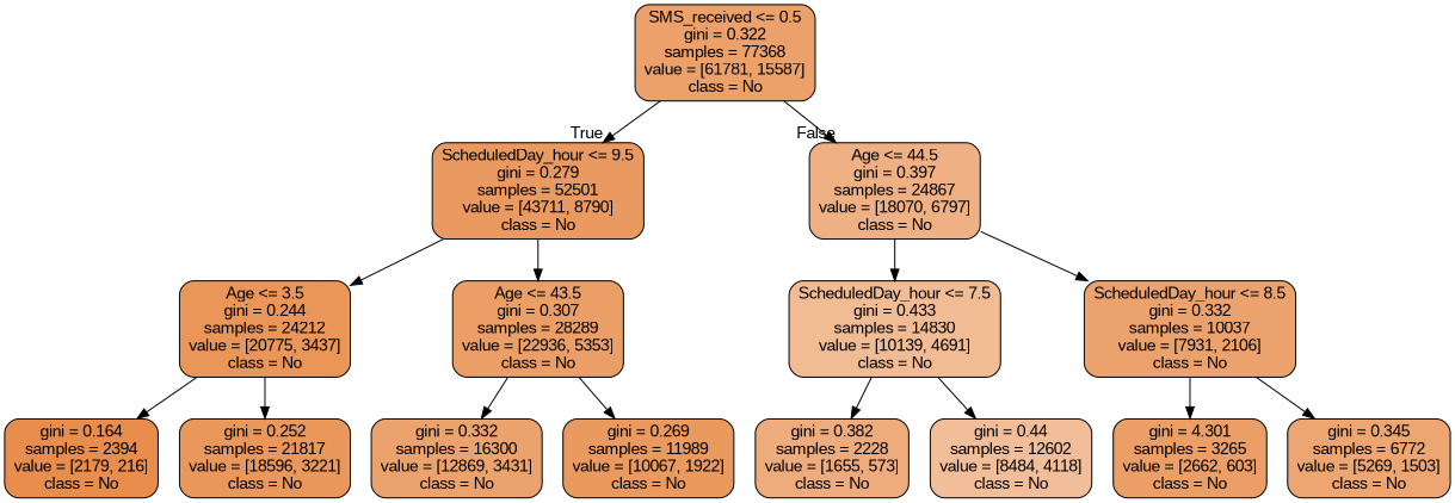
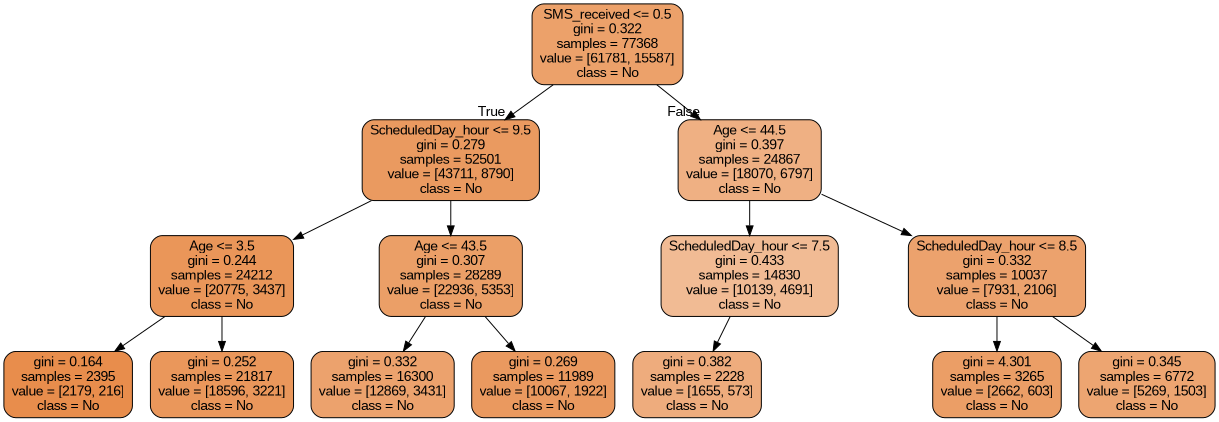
  digraph {
    fontname="Liberation Sans"
    node [color=black fillcolor="#e58139bb" fontname="Liberation Sans" shape=box style="filled, rounded"]
    edge [fontname="Liberation Sans"]
    n1 [fillcolor="#e58139bf" label="SMS_received <= 0.5\ngini = 0.322\nsamples = 77368\nvalue = [61781, 15587]\nclass = No"]
    n2 [fillcolor="#e58139cc" label="ScheduledDay_hour <= 9.5\ngini = 0.279\nsamples = 52501\nvalue = [43711, 8790]\nclass = No"]
    n3 [fillcolor="#e581399f" label="Age <= 44.5\ngini = 0.397\nsamples = 24867\nvalue = [18070, 6797]\nclass = No"]
    n4 [fillcolor="#e58139d5" label="Age <= 3.5\ngini = 0.244\nsamples = 24212\nvalue = [20775, 3437]\nclass = No"]
    n5 [fillcolor="#e58139c3" label="Age <= 43.5\ngini = 0.307\nsamples = 28289\nvalue = [22936, 5353]\nclass = No"]
    n6 [fillcolor="#e5813989" label="ScheduledDay_hour <= 7.5\ngini = 0.433\nsamples = 14830\nvalue = [10139, 4691]\nclass = No"]
    n7 [label="ScheduledDay_hour <= 8.5\ngini = 0.332\nsamples = 10037\nvalue = [7931, 2106]\nclass = No"]
-   n8 [fillcolor="#e58139e6" label="gini = 0.164\nsamples = 2394\nvalue = [2179, 216]\nclass = No"]
+   n8 [fillcolor="#e58139e6" label="gini = 0.164\nsamples = 2395\nvalue = [2179, 216]\nclass = No"]
    n9 [fillcolor="#e58139d3" label="gini = 0.252\nsamples = 21817\nvalue = [18596, 3221]\nclass = No"]
    n10 [label="gini = 0.332\nsamples = 16300\nvalue = [12869, 3431]\nclass = No"]
    n11 [fillcolor="#e58139ce" label="gini = 0.269\nsamples = 11989\nvalue = [10067, 1922]\nclass = No"]
    n12 [fillcolor="#e58139a7" label="gini = 0.382\nsamples = 2228\nvalue = [1655, 573]\nclass = No"]
-   n13 [fillcolor="#e5813983" label="gini = 0.44\nsamples = 12602\nvalue = [8484, 4118]\nclass = No"]
    n14 [fillcolor="#e58139c5" label="gini = 4.301\nsamples = 3265\nvalue = [2662, 603]\nclass = No"]
    n15 [fillcolor="#e58139b6" label="gini = 0.345\nsamples = 6772\nvalue = [5269, 1503]\nclass = No"]
    n1 -> n2 [headlabel=True labelangle=45 labeldistance=2.5]
    n1 -> n3 [headlabel=False labelangle=-45 labeldistance=2.5]
    n2 -> n4
    n2 -> n5
    n3 -> n6
    n3 -> n7
    n4 -> n8
    n4 -> n9
    n5 -> n10
    n5 -> n11
    n6 -> n12
-   n6 -> n13
    n7 -> n14
    n7 -> n15
  }
